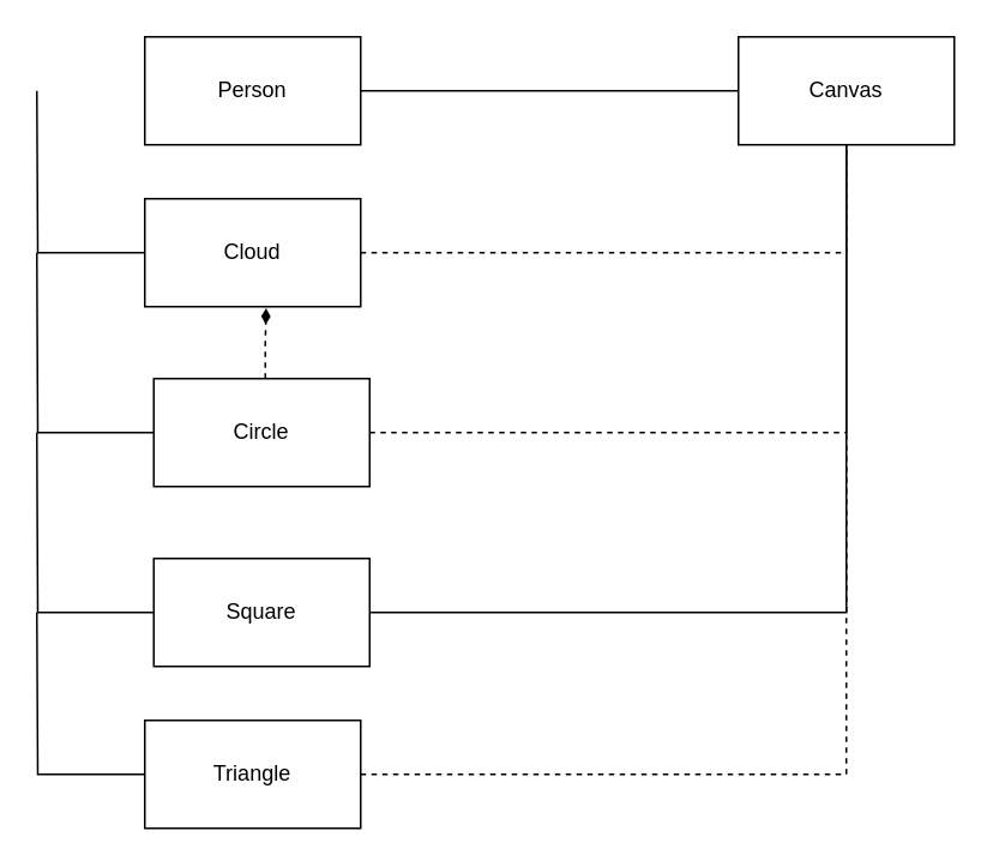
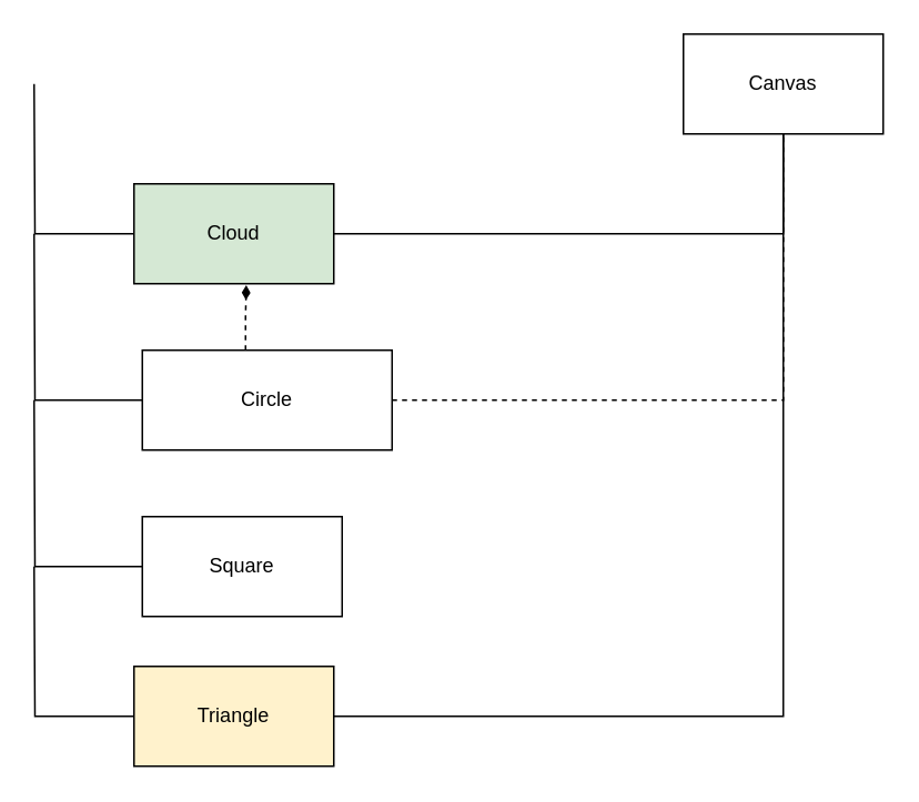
  <mxCell id="0" />
  <mxCell id="1" parent="0" />
- <mxCell id="2" style="edgeStyle=orthogonalEdgeStyle;rounded=0;orthogonalLoop=1;jettySize=auto;html=1;entryX=0;entryY=0.5;entryDx=0;entryDy=0;endArrow=none;endFill=0;" edge="1" parent="1" source="3" target="4"><mxGeometry relative="1" as="geometry"><Array as="points" /></mxGeometry></mxCell>
- <mxCell id="3" value="Person" style="rounded=0;whiteSpace=wrap;html=1;" vertex="1" parent="1"><mxGeometry x="80" y="20" width="120" height="60" as="geometry" /></mxCell>
  <mxCell id="4" value="Canvas" style="rounded=0;whiteSpace=wrap;html=1;" vertex="1" parent="1"><mxGeometry x="410" y="20" width="120" height="60" as="geometry" /></mxCell>
  <mxCell id="5" style="edgeStyle=orthogonalEdgeStyle;rounded=0;orthogonalLoop=1;jettySize=auto;html=1;endArrow=none;endFill=0;" edge="1" parent="1" source="7"><mxGeometry relative="1" as="geometry"><mxPoint x="20" y="50" as="targetPoint" /></mxGeometry></mxCell>
- <mxCell id="6" style="edgeStyle=orthogonalEdgeStyle;rounded=0;orthogonalLoop=1;jettySize=auto;html=1;endArrow=none;endFill=0;entryX=0.5;entryY=1;entryDx=0;entryDy=0;dashed=1;" edge="1" parent="1" source="7" target="4"><mxGeometry relative="1" as="geometry"><mxPoint x="460" y="170" as="targetPoint" /><Array as="points"><mxPoint x="470" y="140" /></Array></mxGeometry></mxCell>
- <mxCell id="7" value="Cloud" style="rounded=0;whiteSpace=wrap;html=1;" vertex="1" parent="1"><mxGeometry x="80" y="110" width="120" height="60" as="geometry" /></mxCell>
+ <mxCell id="6" style="edgeStyle=orthogonalEdgeStyle;rounded=0;orthogonalLoop=1;jettySize=auto;html=1;endArrow=none;endFill=0;entryX=0.5;entryY=1;entryDx=0;entryDy=0;" edge="1" parent="1" source="7" target="4"><mxGeometry relative="1" as="geometry"><mxPoint x="460" y="170" as="targetPoint" /><Array as="points"><mxPoint x="470" y="140" /></Array></mxGeometry></mxCell>
+ <mxCell id="7" value="Cloud" style="rounded=0;whiteSpace=wrap;html=1;fillColor=#d5e8d4;" vertex="1" parent="1"><mxGeometry x="80" y="110" width="120" height="60" as="geometry" /></mxCell>
  <mxCell id="8" style="edgeStyle=orthogonalEdgeStyle;rounded=0;orthogonalLoop=1;jettySize=auto;html=1;endArrow=none;endFill=0;" edge="1" parent="1" source="11"><mxGeometry relative="1" as="geometry"><mxPoint x="20" y="140" as="targetPoint" /></mxGeometry></mxCell>
  <mxCell id="9" style="edgeStyle=orthogonalEdgeStyle;rounded=0;orthogonalLoop=1;jettySize=auto;html=1;endArrow=none;endFill=0;entryX=0.5;entryY=1;entryDx=0;entryDy=0;dashed=1;" edge="1" parent="1" source="11" target="4"><mxGeometry relative="1" as="geometry"><mxPoint x="490" y="160" as="targetPoint" /><Array as="points"><mxPoint x="470" y="240" /></Array></mxGeometry></mxCell>
  <mxCell id="10" style="edgeStyle=orthogonalEdgeStyle;rounded=0;orthogonalLoop=1;jettySize=auto;html=1;entryX=0.562;entryY=1.015;entryDx=0;entryDy=0;entryPerimeter=0;endArrow=diamondThin;endFill=1;dashed=1;" edge="1" parent="1" source="11" target="7"><mxGeometry relative="1" as="geometry"><Array as="points"><mxPoint x="147" y="190" /><mxPoint x="147" y="190" /></Array></mxGeometry></mxCell>
- <mxCell id="11" value="Circle" style="rounded=0;whiteSpace=wrap;html=1;" vertex="1" parent="1"><mxGeometry x="85" y="210" width="120" height="60" as="geometry" /></mxCell>
+ <mxCell id="11" value="Circle" style="rounded=0;whiteSpace=wrap;html=1;" vertex="1" parent="1"><mxGeometry x="85" y="210" width="150" height="60" as="geometry" /></mxCell>
  <mxCell id="12" style="edgeStyle=orthogonalEdgeStyle;rounded=0;orthogonalLoop=1;jettySize=auto;html=1;endArrow=none;endFill=0;" edge="1" parent="1" source="14"><mxGeometry relative="1" as="geometry"><mxPoint x="20" y="240" as="targetPoint" /></mxGeometry></mxCell>
- <mxCell id="13" style="edgeStyle=orthogonalEdgeStyle;rounded=0;orthogonalLoop=1;jettySize=auto;html=1;entryX=0.5;entryY=1;entryDx=0;entryDy=0;endArrow=none;endFill=0;" edge="1" parent="1" source="14" target="4"><mxGeometry relative="1" as="geometry" /></mxCell>
  <mxCell id="14" value="Square" style="rounded=0;whiteSpace=wrap;html=1;" vertex="1" parent="1"><mxGeometry x="85" y="310" width="120" height="60" as="geometry" /></mxCell>
  <mxCell id="15" style="edgeStyle=orthogonalEdgeStyle;rounded=0;orthogonalLoop=1;jettySize=auto;html=1;endArrow=none;endFill=0;" edge="1" parent="1" source="17"><mxGeometry relative="1" as="geometry"><mxPoint x="20" y="340" as="targetPoint" /></mxGeometry></mxCell>
- <mxCell id="16" style="edgeStyle=orthogonalEdgeStyle;rounded=0;orthogonalLoop=1;jettySize=auto;html=1;entryX=0.5;entryY=1;entryDx=0;entryDy=0;endArrow=none;endFill=0;dashed=1;" edge="1" parent="1" source="17" target="4"><mxGeometry relative="1" as="geometry" /></mxCell>
- <mxCell id="17" value="Triangle" style="rounded=0;whiteSpace=wrap;html=1;" vertex="1" parent="1"><mxGeometry x="80" y="400" width="120" height="60" as="geometry" /></mxCell>
+ <mxCell id="16" style="edgeStyle=orthogonalEdgeStyle;rounded=0;orthogonalLoop=1;jettySize=auto;html=1;entryX=0.5;entryY=1;entryDx=0;entryDy=0;endArrow=none;endFill=0;" edge="1" parent="1" source="17" target="4"><mxGeometry relative="1" as="geometry" /></mxCell>
+ <mxCell id="17" value="Triangle" style="rounded=0;whiteSpace=wrap;html=1;fillColor=#fff2cc;" vertex="1" parent="1"><mxGeometry x="80" y="400" width="120" height="60" as="geometry" /></mxCell>
